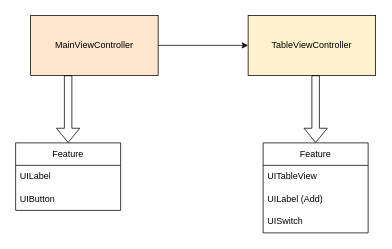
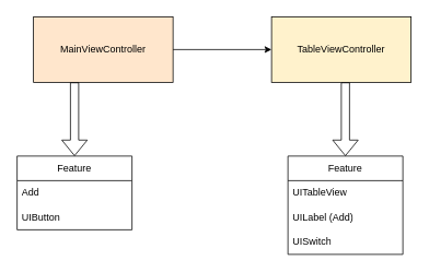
  <mxCell id="0" />
  <mxCell id="1" parent="0" />
  <mxCell id="2" value="MainViewController" style="rounded=0;whiteSpace=wrap;html=1;fillColor=#ffe6cc;" vertex="1" parent="1"><mxGeometry x="40" y="20" width="170" height="80" as="geometry" /></mxCell>
  <mxCell id="3" value="TableViewController" style="rounded=0;whiteSpace=wrap;html=1;fillColor=#fff2cc;" vertex="1" parent="1"><mxGeometry x="330" y="20" width="170" height="80" as="geometry" /></mxCell>
  <mxCell id="4" value="" style="endArrow=classic;html=1;rounded=0;entryX=0;entryY=0.5;entryDx=0;entryDy=0;" edge="1" parent="1" target="3"><mxGeometry width="50" height="50" relative="1" as="geometry"><mxPoint x="210" y="60" as="sourcePoint" /><mxPoint x="260" y="10" as="targetPoint" /></mxGeometry></mxCell>
  <mxCell id="5" value="" style="shape=flexArrow;endArrow=classic;html=1;rounded=0;" edge="1" parent="1" target="6"><mxGeometry width="50" height="50" relative="1" as="geometry"><mxPoint x="90" y="100" as="sourcePoint" /><mxPoint x="90" y="210" as="targetPoint" /></mxGeometry></mxCell>
  <mxCell id="6" value="Feature" style="swimlane;fontStyle=0;childLayout=stackLayout;horizontal=1;startSize=30;horizontalStack=0;resizeParent=1;resizeParentMax=0;resizeLast=0;collapsible=1;marginBottom=0;whiteSpace=wrap;html=1;" vertex="1" parent="1"><mxGeometry x="20" y="190" width="140" height="90" as="geometry" /></mxCell>
- <mxCell id="7" value="UILabel" style="text;strokeColor=none;fillColor=none;align=left;verticalAlign=middle;spacingLeft=4;spacingRight=4;overflow=hidden;points=[[0,0.5],[1,0.5]];portConstraint=eastwest;rotatable=0;whiteSpace=wrap;html=1;" vertex="1" parent="6"><mxGeometry y="30" width="140" height="30" as="geometry" /></mxCell>
+ <mxCell id="7" value="Add" style="text;strokeColor=none;fillColor=none;align=left;verticalAlign=middle;spacingLeft=4;spacingRight=4;overflow=hidden;points=[[0,0.5],[1,0.5]];portConstraint=eastwest;rotatable=0;whiteSpace=wrap;html=1;" vertex="1" parent="6"><mxGeometry y="30" width="140" height="30" as="geometry" /></mxCell>
  <mxCell id="8" value="UIButton" style="text;strokeColor=none;fillColor=none;align=left;verticalAlign=middle;spacingLeft=4;spacingRight=4;overflow=hidden;points=[[0,0.5],[1,0.5]];portConstraint=eastwest;rotatable=0;whiteSpace=wrap;html=1;" vertex="1" parent="6"><mxGeometry y="60" width="140" height="30" as="geometry" /></mxCell>
  <mxCell id="9" value="" style="shape=flexArrow;endArrow=classic;html=1;rounded=0;" edge="1" parent="1"><mxGeometry width="50" height="50" relative="1" as="geometry"><mxPoint x="420" y="100" as="sourcePoint" /><mxPoint x="420" y="190" as="targetPoint" /></mxGeometry></mxCell>
  <mxCell id="10" value="Feature" style="swimlane;fontStyle=0;childLayout=stackLayout;horizontal=1;startSize=30;horizontalStack=0;resizeParent=1;resizeParentMax=0;resizeLast=0;collapsible=1;marginBottom=0;whiteSpace=wrap;html=1;" vertex="1" parent="1"><mxGeometry x="350" y="190" width="140" height="120" as="geometry" /></mxCell>
  <mxCell id="11" value="UITableView" style="text;strokeColor=none;fillColor=none;align=left;verticalAlign=middle;spacingLeft=4;spacingRight=4;overflow=hidden;points=[[0,0.5],[1,0.5]];portConstraint=eastwest;rotatable=0;whiteSpace=wrap;html=1;" vertex="1" parent="10"><mxGeometry y="30" width="140" height="30" as="geometry" /></mxCell>
  <mxCell id="12" value="UILabel (Add)" style="text;strokeColor=none;fillColor=none;align=left;verticalAlign=middle;spacingLeft=4;spacingRight=4;overflow=hidden;points=[[0,0.5],[1,0.5]];portConstraint=eastwest;rotatable=0;whiteSpace=wrap;html=1;" vertex="1" parent="10"><mxGeometry y="60" width="140" height="30" as="geometry" /></mxCell>
  <mxCell id="13" value="UISwitch" style="text;strokeColor=none;fillColor=none;align=left;verticalAlign=middle;spacingLeft=4;spacingRight=4;overflow=hidden;points=[[0,0.5],[1,0.5]];portConstraint=eastwest;rotatable=0;whiteSpace=wrap;html=1;" vertex="1" parent="10"><mxGeometry y="90" width="140" height="30" as="geometry" /></mxCell>
